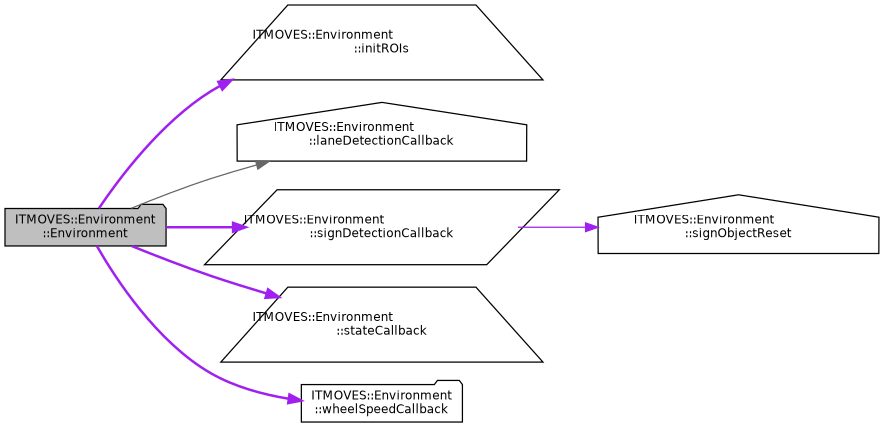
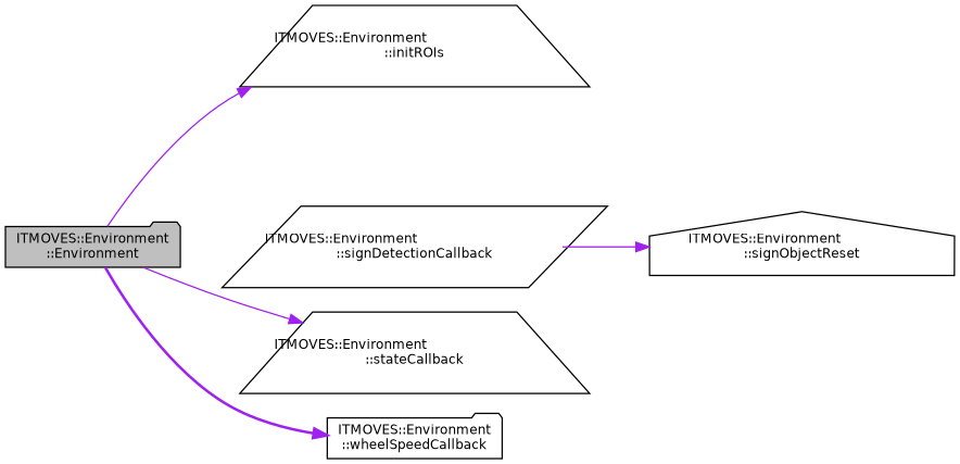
  digraph {
    rankdir=LR
    node [color=black fillcolor=white fontname=Helvetica fontsize=10 shape=folder style=filled]
    edge [color=purple fontname=Helvetica fontsize=10 labelfontname=Helvetica labelfontsize=10 style=bold]
    n1 [fillcolor=grey75 fontcolor=black height=0.2 label="ITMOVES::Environment\l::Environment" width=0.4]
    n2 [height=0.2 label="ITMOVES::Environment\l::initROIs" shape=trapezium width=0.4]
-   n3 [height=0.2 label="ITMOVES::Environment\l::laneDetectionCallback" shape=house width=0.4]
    n4 [height=0.2 label="ITMOVES::Environment\l::signDetectionCallback" shape=parallelogram width=0.4]
    n5 [height=0.2 label="ITMOVES::Environment\l::stateCallback" shape=trapezium width=0.4]
    n6 [height=0.2 label="ITMOVES::Environment\l::wheelSpeedCallback" width=0.4]
    n7 [height=0.2 label="ITMOVES::Environment\l::signObjectReset" shape=house width=0.4]
-   n1 -> n2
-   n1 -> n3 [color=gray40 style=solid]
-   n1 -> n4
-   n1 -> n5
+   n1 -> n2 [style=solid]
+   n1 -> n5 [style=solid]
    n1 -> n6
    n4 -> n7 [style=solid]
  }
